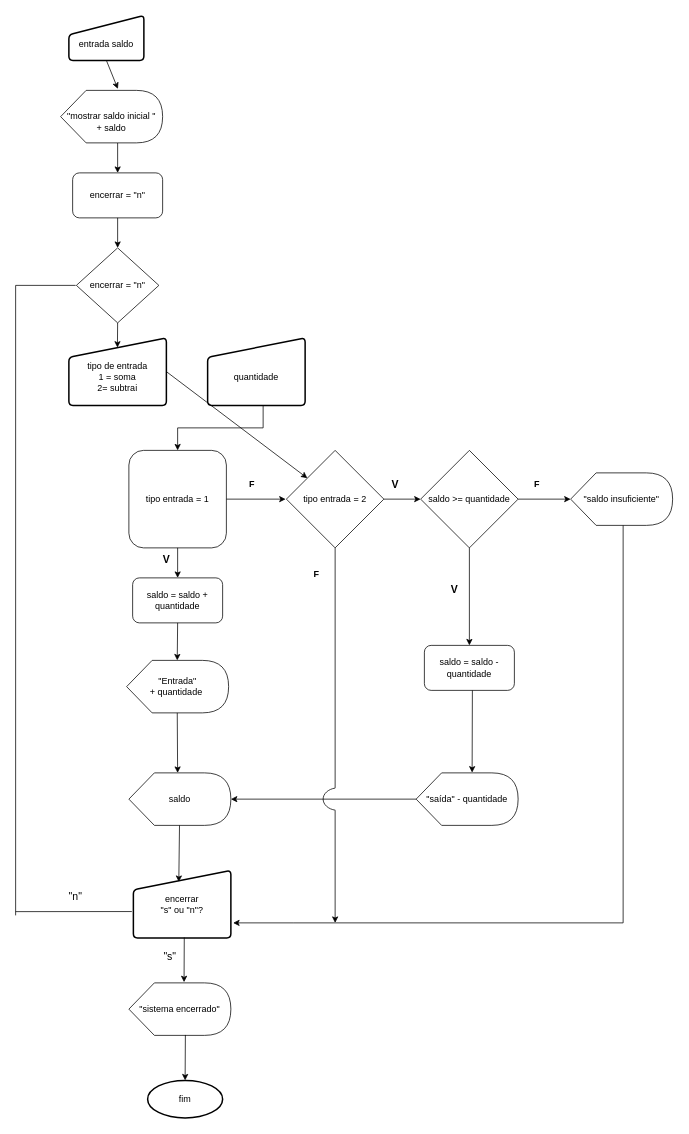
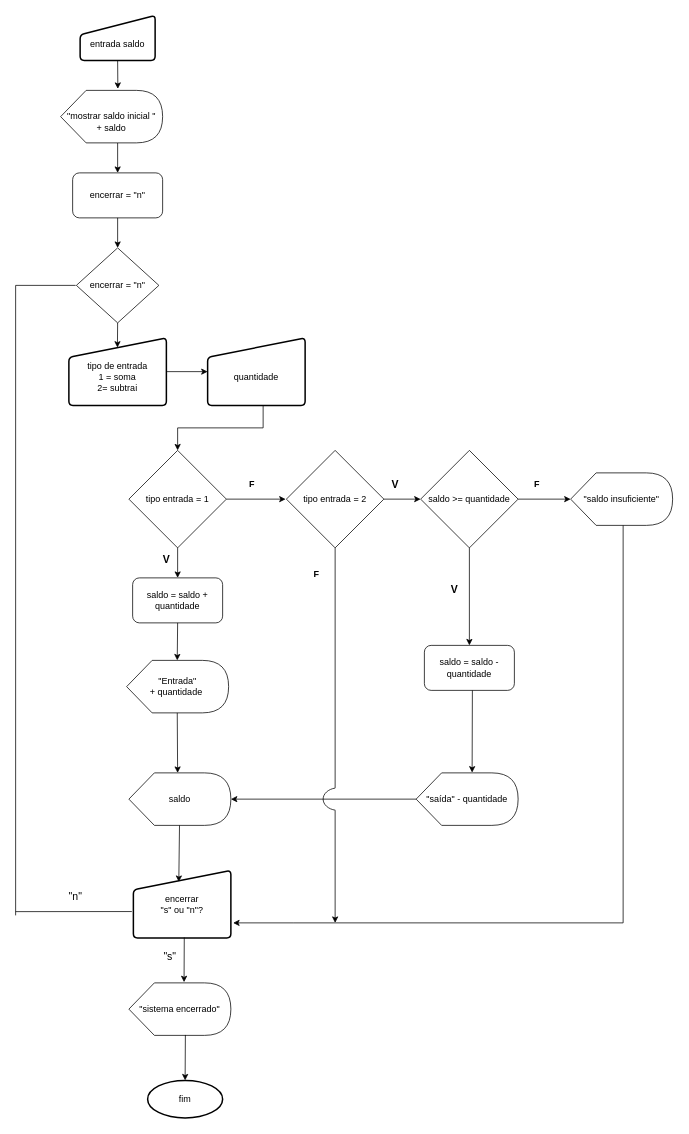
  <mxCell id="0" />
  <mxCell id="1" parent="0" />
- <mxCell id="2" value="&lt;br&gt;entrada saldo" style="html=1;strokeWidth=2;shape=manualInput;whiteSpace=wrap;rounded=1;size=26;arcSize=11;" parent="1" vertex="1"><mxGeometry x="91" y="20" width="100" height="60" as="geometry" /></mxCell>
+ <mxCell id="2" value="&lt;br&gt;entrada saldo" style="html=1;strokeWidth=2;shape=manualInput;whiteSpace=wrap;rounded=1;size=26;arcSize=11;" parent="1" vertex="1"><mxGeometry x="106" y="20" width="100" height="60" as="geometry" /></mxCell>
  <mxCell id="3" value="encerrar = &quot;n&quot;" style="rounded=1;whiteSpace=wrap;html=1;" vertex="1" parent="1"><mxGeometry x="96" y="230" width="120" height="60" as="geometry" /></mxCell>
  <mxCell id="4" value="" style="endArrow=classic;html=1;rounded=0;exitX=0.5;exitY=1;exitDx=0;exitDy=0;entryX=0.5;entryY=0;entryDx=0;entryDy=0;" edge="1" parent="1" target="3"><mxGeometry width="50" height="50" relative="1" as="geometry"><mxPoint x="156" y="190" as="sourcePoint" /><mxPoint x="196" y="440" as="targetPoint" /></mxGeometry></mxCell>
  <mxCell id="5" value="encerrar = &quot;n&quot;" style="rhombus;whiteSpace=wrap;html=1;" vertex="1" parent="1"><mxGeometry x="101" y="330" width="110" height="100" as="geometry" /></mxCell>
  <mxCell id="6" value="&lt;br&gt;tipo de entrada&lt;br&gt;1 = soma&lt;br&gt;2= subtrai" style="html=1;strokeWidth=2;shape=manualInput;whiteSpace=wrap;rounded=1;size=26;arcSize=11;" vertex="1" parent="1"><mxGeometry x="91" y="450" width="130" height="90" as="geometry" /></mxCell>
  <mxCell id="7" value="&lt;br&gt;quantidade" style="html=1;strokeWidth=2;shape=manualInput;whiteSpace=wrap;rounded=1;size=26;arcSize=11;" vertex="1" parent="1"><mxGeometry x="276" y="450" width="130" height="90" as="geometry" /></mxCell>
- <mxCell id="8" value="tipo entrada = 1" style="whiteSpace=wrap;html=1;rounded=1;" vertex="1" parent="1"><mxGeometry x="171" y="600" width="130" height="130" as="geometry" /></mxCell>
+ <mxCell id="8" value="tipo entrada = 1" style="rhombus;whiteSpace=wrap;html=1;" vertex="1" parent="1"><mxGeometry x="171" y="600" width="130" height="130" as="geometry" /></mxCell>
  <mxCell id="9" value="tipo entrada = 2" style="rhombus;whiteSpace=wrap;html=1;" vertex="1" parent="1"><mxGeometry x="381" y="600" width="130" height="130" as="geometry" /></mxCell>
  <mxCell id="10" value="saldo = saldo + quantidade" style="rounded=1;whiteSpace=wrap;html=1;" vertex="1" parent="1"><mxGeometry x="176" y="770" width="120" height="60" as="geometry" /></mxCell>
  <mxCell id="11" value="&lt;br&gt;&quot;mostrar saldo inicial &quot; &lt;br&gt;+&amp;nbsp;saldo" style="shape=display;whiteSpace=wrap;html=1;" vertex="1" parent="1"><mxGeometry x="80" y="120" width="136" height="70" as="geometry" /></mxCell>
  <mxCell id="12" value="&quot;Entrada&quot; &lt;br&gt;+ quantidade&amp;nbsp;" style="shape=display;whiteSpace=wrap;html=1;" vertex="1" parent="1"><mxGeometry x="168" y="880" width="136" height="70" as="geometry" /></mxCell>
  <mxCell id="13" value="saldo &amp;gt;= quantidade" style="rhombus;whiteSpace=wrap;html=1;" vertex="1" parent="1"><mxGeometry x="560" y="600" width="130" height="130" as="geometry" /></mxCell>
  <mxCell id="14" value="&quot;saldo insuficiente&quot;" style="shape=display;whiteSpace=wrap;html=1;" vertex="1" parent="1"><mxGeometry x="760" y="630" width="136" height="70" as="geometry" /></mxCell>
  <mxCell id="15" value="&quot;saída&quot; - quantidade" style="shape=display;whiteSpace=wrap;html=1;" vertex="1" parent="1"><mxGeometry x="554" y="1030" width="136" height="70" as="geometry" /></mxCell>
  <mxCell id="16" value="saldo = saldo - quantidade" style="rounded=1;whiteSpace=wrap;html=1;" vertex="1" parent="1"><mxGeometry x="565" y="860" width="120" height="60" as="geometry" /></mxCell>
  <mxCell id="17" value="saldo" style="shape=display;whiteSpace=wrap;html=1;" vertex="1" parent="1"><mxGeometry x="171" y="1030" width="136" height="70" as="geometry" /></mxCell>
  <mxCell id="18" value="encerrar&lt;br&gt;&quot;s&quot; ou &quot;n&quot;?" style="html=1;strokeWidth=2;shape=manualInput;whiteSpace=wrap;rounded=1;size=26;arcSize=11;" vertex="1" parent="1"><mxGeometry x="177" y="1160" width="130" height="90" as="geometry" /></mxCell>
  <mxCell id="19" value="&quot;sistema encerrado&quot;" style="shape=display;whiteSpace=wrap;html=1;" vertex="1" parent="1"><mxGeometry x="171" y="1310" width="136" height="70" as="geometry" /></mxCell>
  <mxCell id="20" value="fim" style="strokeWidth=2;html=1;shape=mxgraph.flowchart.start_2;whiteSpace=wrap;" vertex="1" parent="1"><mxGeometry x="196" y="1440" width="100" height="50" as="geometry" /></mxCell>
  <mxCell id="21" value="" style="endArrow=classic;html=1;rounded=0;exitX=0.5;exitY=1;exitDx=0;exitDy=0;entryX=0.561;entryY=-0.029;entryDx=0;entryDy=0;entryPerimeter=0;" edge="1" parent="1" source="2" target="11"><mxGeometry width="50" height="50" relative="1" as="geometry"><mxPoint x="266" y="170" as="sourcePoint" /><mxPoint x="266" y="230" as="targetPoint" /></mxGeometry></mxCell>
  <mxCell id="22" value="" style="endArrow=classic;html=1;rounded=0;exitX=0.5;exitY=1;exitDx=0;exitDy=0;entryX=0.5;entryY=0;entryDx=0;entryDy=0;" edge="1" parent="1" source="3" target="5"><mxGeometry width="50" height="50" relative="1" as="geometry"><mxPoint x="266" y="420" as="sourcePoint" /><mxPoint x="156" y="320" as="targetPoint" /></mxGeometry></mxCell>
  <mxCell id="23" value="" style="endArrow=classic;html=1;rounded=0;exitX=0.5;exitY=1;exitDx=0;exitDy=0;entryX=0.498;entryY=0.144;entryDx=0;entryDy=0;entryPerimeter=0;" edge="1" parent="1" source="5" target="6"><mxGeometry width="50" height="50" relative="1" as="geometry"><mxPoint x="266" y="590" as="sourcePoint" /><mxPoint x="326" y="610" as="targetPoint" /></mxGeometry></mxCell>
- <mxCell id="24" value="" style="endArrow=classic;html=1;rounded=0;exitX=1;exitY=0.5;exitDx=0;exitDy=0;" edge="1" parent="1" source="6" target="9"><mxGeometry width="50" height="50" relative="1" as="geometry"><mxPoint x="266" y="590" as="sourcePoint" /><mxPoint x="316" y="540" as="targetPoint" /></mxGeometry></mxCell>
+ <mxCell id="24" value="" style="endArrow=classic;html=1;rounded=0;exitX=1;exitY=0.5;exitDx=0;exitDy=0;entryX=0;entryY=0.5;entryDx=0;entryDy=0;" edge="1" parent="1" source="6" target="7"><mxGeometry width="50" height="50" relative="1" as="geometry"><mxPoint x="266" y="590" as="sourcePoint" /><mxPoint x="316" y="540" as="targetPoint" /></mxGeometry></mxCell>
  <mxCell id="25" value="" style="endArrow=none;html=1;rounded=0;" edge="1" parent="1"><mxGeometry width="50" height="50" relative="1" as="geometry"><mxPoint x="236" y="570" as="sourcePoint" /><mxPoint x="350" y="570" as="targetPoint" /></mxGeometry></mxCell>
  <mxCell id="26" value="" style="endArrow=classic;html=1;rounded=0;entryX=0.5;entryY=0;entryDx=0;entryDy=0;" edge="1" parent="1" target="8"><mxGeometry width="50" height="50" relative="1" as="geometry"><mxPoint x="236" y="570" as="sourcePoint" /><mxPoint x="346" y="570" as="targetPoint" /></mxGeometry></mxCell>
  <mxCell id="27" value="" style="endArrow=none;html=1;rounded=0;" edge="1" parent="1"><mxGeometry width="50" height="50" relative="1" as="geometry"><mxPoint x="350" y="540" as="sourcePoint" /><mxPoint x="350" y="570" as="targetPoint" /></mxGeometry></mxCell>
  <mxCell id="28" value="" style="endArrow=classic;html=1;rounded=0;exitX=0.5;exitY=1;exitDx=0;exitDy=0;entryX=0.5;entryY=0;entryDx=0;entryDy=0;" edge="1" parent="1" source="8" target="10"><mxGeometry width="50" height="50" relative="1" as="geometry"><mxPoint x="286" y="750" as="sourcePoint" /><mxPoint x="236" y="760" as="targetPoint" /></mxGeometry></mxCell>
  <mxCell id="29" value="" style="endArrow=classic;html=1;rounded=0;exitX=1;exitY=0.5;exitDx=0;exitDy=0;entryX=0;entryY=0.5;entryDx=0;entryDy=0;entryPerimeter=0;" edge="1" parent="1" source="13" target="14"><mxGeometry width="50" height="50" relative="1" as="geometry"><mxPoint x="236" y="750" as="sourcePoint" /><mxPoint x="286" y="700" as="targetPoint" /></mxGeometry></mxCell>
  <mxCell id="30" value="" style="endArrow=classic;html=1;rounded=0;exitX=0.5;exitY=1;exitDx=0;exitDy=0;entryX=0.5;entryY=0;entryDx=0;entryDy=0;" edge="1" parent="1" source="13" target="16"><mxGeometry width="50" height="50" relative="1" as="geometry"><mxPoint x="236" y="960" as="sourcePoint" /><mxPoint x="286" y="910" as="targetPoint" /></mxGeometry></mxCell>
  <mxCell id="31" value="" style="endArrow=classic;html=1;rounded=0;entryX=0.549;entryY=-0.006;entryDx=0;entryDy=0;entryPerimeter=0;" edge="1" parent="1" target="15"><mxGeometry width="50" height="50" relative="1" as="geometry"><mxPoint x="629" y="920" as="sourcePoint" /><mxPoint x="446" y="1030" as="targetPoint" /></mxGeometry></mxCell>
  <mxCell id="32" value="" style="endArrow=classic;html=1;rounded=0;exitX=0;exitY=0.5;exitDx=0;exitDy=0;exitPerimeter=0;entryX=1;entryY=0.5;entryDx=0;entryDy=0;entryPerimeter=0;" edge="1" parent="1" source="15" target="17"><mxGeometry width="50" height="50" relative="1" as="geometry"><mxPoint x="236" y="1160" as="sourcePoint" /><mxPoint x="286" y="1110" as="targetPoint" /></mxGeometry></mxCell>
  <mxCell id="33" value="" style="endArrow=classic;html=1;rounded=0;exitX=0.5;exitY=1;exitDx=0;exitDy=0;entryX=0;entryY=0;entryDx=67.5;entryDy=0;entryPerimeter=0;" edge="1" parent="1" source="10" target="12"><mxGeometry width="50" height="50" relative="1" as="geometry"><mxPoint x="236" y="890" as="sourcePoint" /><mxPoint x="286" y="840" as="targetPoint" /></mxGeometry></mxCell>
  <mxCell id="34" value="" style="endArrow=classic;html=1;rounded=0;exitX=0;exitY=0;exitDx=67.5;exitDy=70;exitPerimeter=0;" edge="1" parent="1" source="12"><mxGeometry width="50" height="50" relative="1" as="geometry"><mxPoint x="236" y="1100" as="sourcePoint" /><mxPoint x="236" y="1030" as="targetPoint" /></mxGeometry></mxCell>
  <mxCell id="35" value="" style="endArrow=classic;html=1;rounded=0;exitX=0;exitY=0;exitDx=67.5;exitDy=70;exitPerimeter=0;entryX=0.466;entryY=0.171;entryDx=0;entryDy=0;entryPerimeter=0;" edge="1" parent="1" source="17" target="18"><mxGeometry width="50" height="50" relative="1" as="geometry"><mxPoint x="236" y="1160" as="sourcePoint" /><mxPoint x="286" y="1110" as="targetPoint" /></mxGeometry></mxCell>
  <mxCell id="36" value="" style="endArrow=classic;html=1;rounded=0;exitX=0.522;exitY=0.994;exitDx=0;exitDy=0;exitPerimeter=0;entryX=0.541;entryY=-0.013;entryDx=0;entryDy=0;entryPerimeter=0;" edge="1" parent="1" source="18" target="19"><mxGeometry width="50" height="50" relative="1" as="geometry"><mxPoint x="216" y="1310" as="sourcePoint" /><mxPoint x="256" y="1290" as="targetPoint" /></mxGeometry></mxCell>
  <mxCell id="37" value="" style="endArrow=classic;html=1;rounded=0;exitX=0.554;exitY=0.992;exitDx=0;exitDy=0;exitPerimeter=0;entryX=0.5;entryY=0;entryDx=0;entryDy=0;entryPerimeter=0;" edge="1" parent="1" source="19" target="20"><mxGeometry width="50" height="50" relative="1" as="geometry"><mxPoint x="216" y="1480" as="sourcePoint" /><mxPoint x="266" y="1430" as="targetPoint" /></mxGeometry></mxCell>
  <mxCell id="38" value="" style="endArrow=none;html=1;rounded=0;entryX=-0.016;entryY=0.61;entryDx=0;entryDy=0;entryPerimeter=0;" edge="1" parent="1" target="18"><mxGeometry width="50" height="50" relative="1" as="geometry"><mxPoint x="20" y="1215" as="sourcePoint" /><mxPoint x="50" y="960" as="targetPoint" /></mxGeometry></mxCell>
  <mxCell id="39" value="" style="endArrow=none;html=1;rounded=0;" edge="1" parent="1"><mxGeometry width="50" height="50" relative="1" as="geometry"><mxPoint x="20" y="380" as="sourcePoint" /><mxPoint x="20" y="1220" as="targetPoint" /></mxGeometry></mxCell>
  <mxCell id="40" value="" style="endArrow=none;html=1;rounded=0;" edge="1" parent="1"><mxGeometry width="50" height="50" relative="1" as="geometry"><mxPoint x="100" y="380" as="sourcePoint" /><mxPoint x="20" y="380" as="targetPoint" /></mxGeometry></mxCell>
  <mxCell id="41" value="&lt;b&gt;&lt;font style=&quot;font-size: 14px;&quot;&gt;V&lt;/font&gt;&lt;/b&gt;" style="text;html=1;align=center;verticalAlign=middle;resizable=0;points=[];autosize=1;strokeColor=none;fillColor=none;" vertex="1" parent="1"><mxGeometry x="206" y="730" width="30" height="30" as="geometry" /></mxCell>
  <mxCell id="42" value="&lt;b&gt;F&lt;/b&gt;" style="text;html=1;align=center;verticalAlign=middle;resizable=0;points=[];autosize=1;strokeColor=none;fillColor=none;" vertex="1" parent="1"><mxGeometry x="320" y="630" width="30" height="30" as="geometry" /></mxCell>
  <mxCell id="43" value="" style="endArrow=classic;html=1;rounded=0;exitX=1;exitY=0.5;exitDx=0;exitDy=0;" edge="1" parent="1" source="8"><mxGeometry width="50" height="50" relative="1" as="geometry"><mxPoint x="300" y="660" as="sourcePoint" /><mxPoint x="380" y="665" as="targetPoint" /></mxGeometry></mxCell>
  <mxCell id="44" value="&quot;s&quot;" style="text;html=1;strokeColor=none;fillColor=none;align=center;verticalAlign=middle;whiteSpace=wrap;rounded=0;fontSize=14;" vertex="1" parent="1"><mxGeometry x="196" y="1260" width="60" height="30" as="geometry" /></mxCell>
  <mxCell id="45" value="&quot;n&quot;" style="text;html=1;strokeColor=none;fillColor=none;align=center;verticalAlign=middle;whiteSpace=wrap;rounded=0;fontSize=14;" vertex="1" parent="1"><mxGeometry x="70" y="1180" width="60" height="30" as="geometry" /></mxCell>
  <mxCell id="46" value="" style="endArrow=none;html=1;rounded=0;fontSize=14;" edge="1" parent="1"><mxGeometry width="50" height="50" relative="1" as="geometry"><mxPoint x="830" y="1230" as="sourcePoint" /><mxPoint x="830" y="700" as="targetPoint" /></mxGeometry></mxCell>
  <mxCell id="47" value="" style="endArrow=none;html=1;rounded=0;fontSize=14;" edge="1" parent="1"><mxGeometry width="50" height="50" relative="1" as="geometry"><mxPoint x="390" y="1230" as="sourcePoint" /><mxPoint x="830" y="1230" as="targetPoint" /></mxGeometry></mxCell>
  <mxCell id="48" value="" style="endArrow=classic;html=1;rounded=0;fontSize=14;exitX=1;exitY=0.5;exitDx=0;exitDy=0;entryX=0;entryY=0.5;entryDx=0;entryDy=0;" edge="1" parent="1" source="9" target="13"><mxGeometry width="50" height="50" relative="1" as="geometry"><mxPoint x="400" y="760" as="sourcePoint" /><mxPoint x="459" y="773" as="targetPoint" /></mxGeometry></mxCell>
  <mxCell id="49" value="" style="endArrow=classic;html=1;rounded=0;fontSize=14;" edge="1" parent="1"><mxGeometry width="50" height="50" relative="1" as="geometry"><mxPoint x="390" y="1230" as="sourcePoint" /><mxPoint x="310" y="1230" as="targetPoint" /></mxGeometry></mxCell>
  <mxCell id="50" value="" style="endArrow=classic;html=1;rounded=0;fontSize=14;" edge="1" parent="1"><mxGeometry width="50" height="50" relative="1" as="geometry"><mxPoint x="446" y="1080" as="sourcePoint" /><mxPoint x="446" y="1230" as="targetPoint" /></mxGeometry></mxCell>
  <mxCell id="51" value="" style="verticalLabelPosition=bottom;verticalAlign=top;html=1;shape=mxgraph.basic.arc;startAngle=0.53;endAngle=0.969;fontSize=14;" vertex="1" parent="1"><mxGeometry x="430" y="1050" width="40" height="30" as="geometry" /></mxCell>
  <mxCell id="52" value="" style="endArrow=none;html=1;rounded=0;fontSize=14;entryX=0.5;entryY=1;entryDx=0;entryDy=0;" edge="1" parent="1" target="9"><mxGeometry width="50" height="50" relative="1" as="geometry"><mxPoint x="446" y="1050" as="sourcePoint" /><mxPoint x="450" y="1020" as="targetPoint" /></mxGeometry></mxCell>
  <mxCell id="53" value="&lt;b&gt;F&lt;/b&gt;" style="text;html=1;align=center;verticalAlign=middle;resizable=0;points=[];autosize=1;strokeColor=none;fillColor=none;" vertex="1" parent="1"><mxGeometry x="406" y="750" width="30" height="30" as="geometry" /></mxCell>
  <mxCell id="54" value="&lt;b&gt;&lt;font style=&quot;font-size: 14px;&quot;&gt;V&lt;/font&gt;&lt;/b&gt;" style="text;html=1;align=center;verticalAlign=middle;resizable=0;points=[];autosize=1;strokeColor=none;fillColor=none;" vertex="1" parent="1"><mxGeometry x="511" y="630" width="30" height="30" as="geometry" /></mxCell>
  <mxCell id="55" value="&lt;b&gt;F&lt;/b&gt;" style="text;html=1;align=center;verticalAlign=middle;resizable=0;points=[];autosize=1;strokeColor=none;fillColor=none;" vertex="1" parent="1"><mxGeometry x="700" y="630" width="30" height="30" as="geometry" /></mxCell>
  <mxCell id="56" value="&lt;b&gt;&lt;font style=&quot;font-size: 14px;&quot;&gt;V&lt;/font&gt;&lt;/b&gt;" style="text;html=1;align=center;verticalAlign=middle;resizable=0;points=[];autosize=1;strokeColor=none;fillColor=none;" vertex="1" parent="1"><mxGeometry x="590" y="770" width="30" height="30" as="geometry" /></mxCell>
